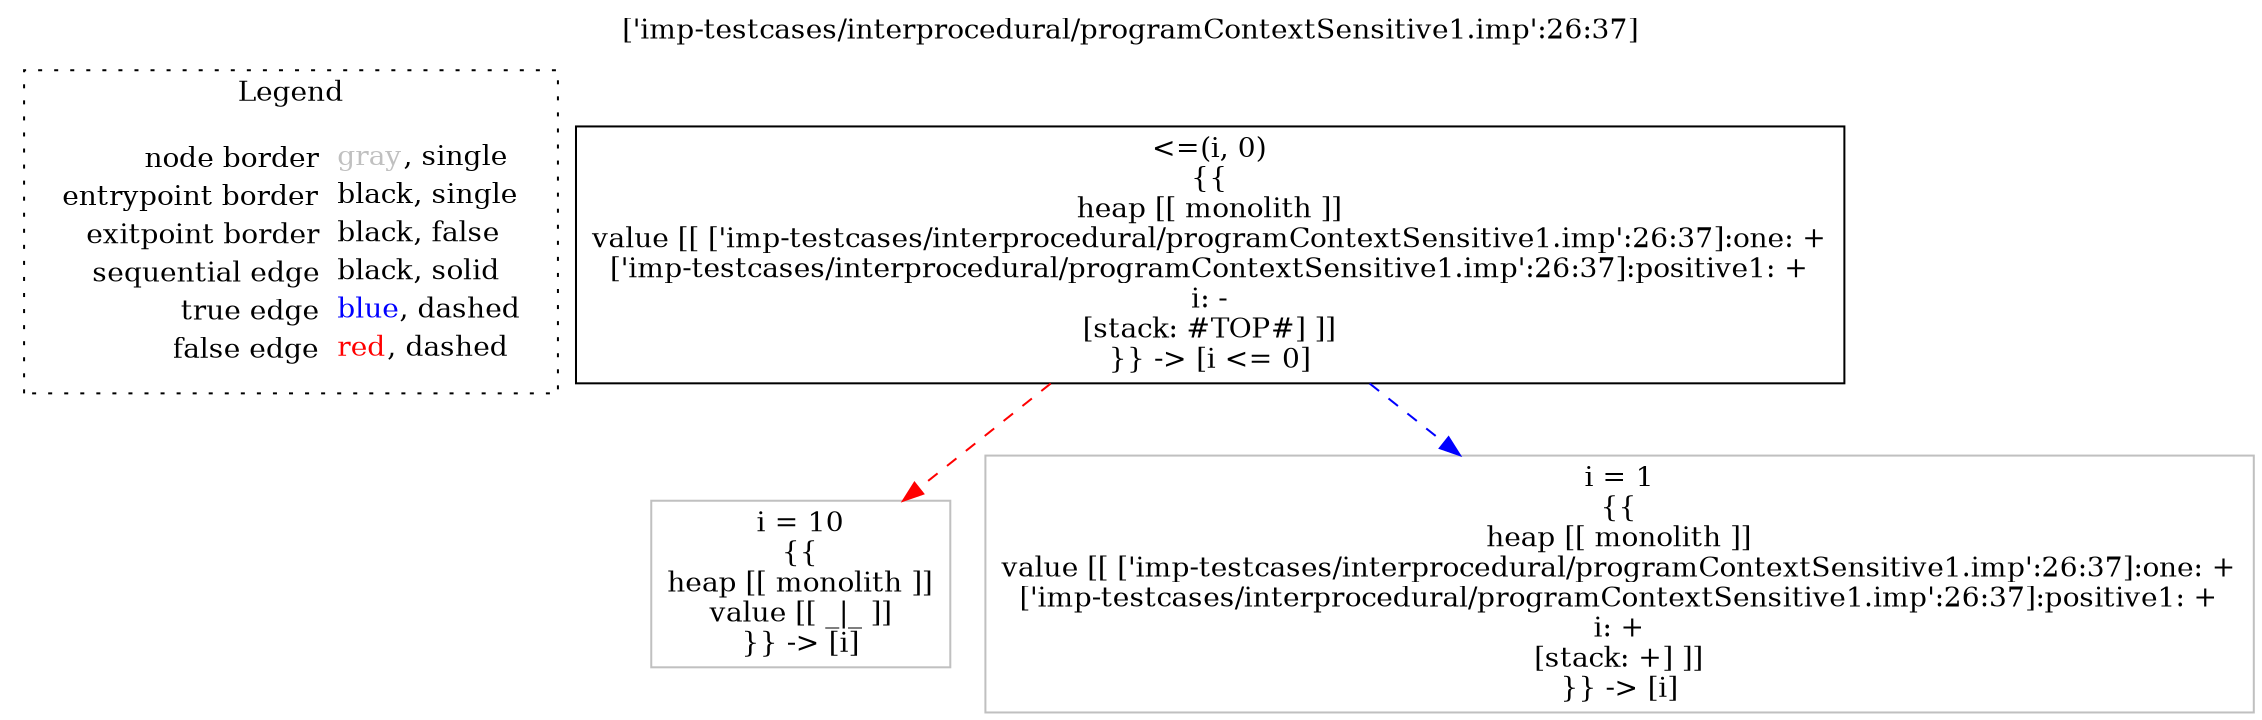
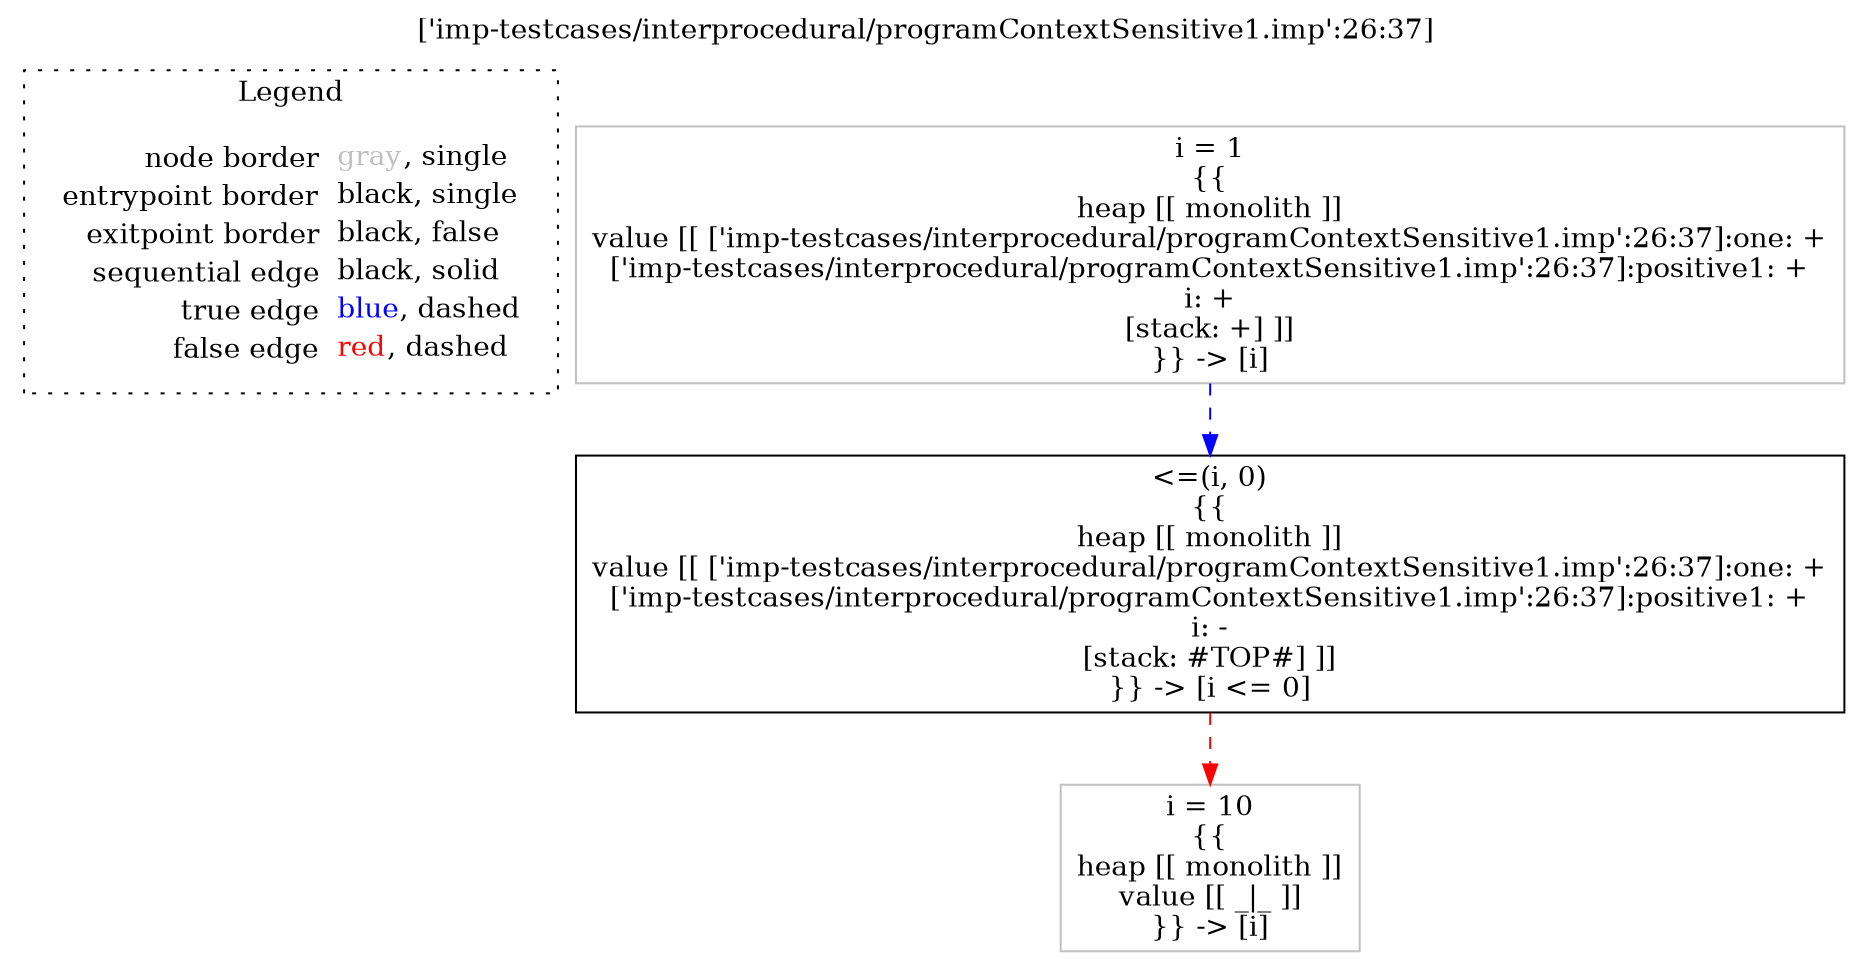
  digraph {
    label="['imp-testcases/interprocedural/programContextSensitive1.imp':26:37]"
    labelloc=t
    node [shape=rect color=gray]
    edge [style=dashed]
    n1 [label=<<table border="0" cellpadding="2" cellspacing="0" cellborder="0"><tr><td align="right">node border&nbsp;</td><td align="left"><font color="gray">gray</font>, single</td></tr><tr><td align="right">entrypoint border&nbsp;</td><td align="left"><font color="black">black</font>, single</td></tr><tr><td align="right">exitpoint border&nbsp;</td><td align="left"><font color="black">black</font>, false</td></tr><tr><td align="right">sequential edge&nbsp;</td><td align="left"><font color="black">black</font>, solid</td></tr><tr><td align="right">true edge&nbsp;</td><td align="left"><font color="blue">blue</font>, dashed</td></tr><tr><td align="right">false edge&nbsp;</td><td align="left"><font color="red">red</font>, dashed</td></tr></table>> shape=plaintext color=""]
    n2 [color=black label=<&lt;=(i, 0)<BR/>{{<BR/>heap [[ monolith ]]<BR/>value [[ ['imp-testcases/interprocedural/programContextSensitive1.imp':26:37]:one: +<BR/>['imp-testcases/interprocedural/programContextSensitive1.imp':26:37]:positive1: +<BR/>i: -<BR/>[stack: #TOP#] ]]<BR/>}} -&gt; [i &lt;= 0]>]
    n3 [label=<i = 10<BR/>{{<BR/>heap [[ monolith ]]<BR/>value [[ _|_ ]]<BR/>}} -&gt; [i]>]
    n4 [label=<i = 1<BR/>{{<BR/>heap [[ monolith ]]<BR/>value [[ ['imp-testcases/interprocedural/programContextSensitive1.imp':26:37]:one: +<BR/>['imp-testcases/interprocedural/programContextSensitive1.imp':26:37]:positive1: +<BR/>i: +<BR/>[stack: +] ]]<BR/>}} -&gt; [i]>]
    subgraph cluster_1 {
      label=Legend
      style=dotted
      n1
    }
    n2 -> n3 [color=red]
-   n2 -> n4 [color=blue]
+   n4 -> n2 [color=blue]
  }
